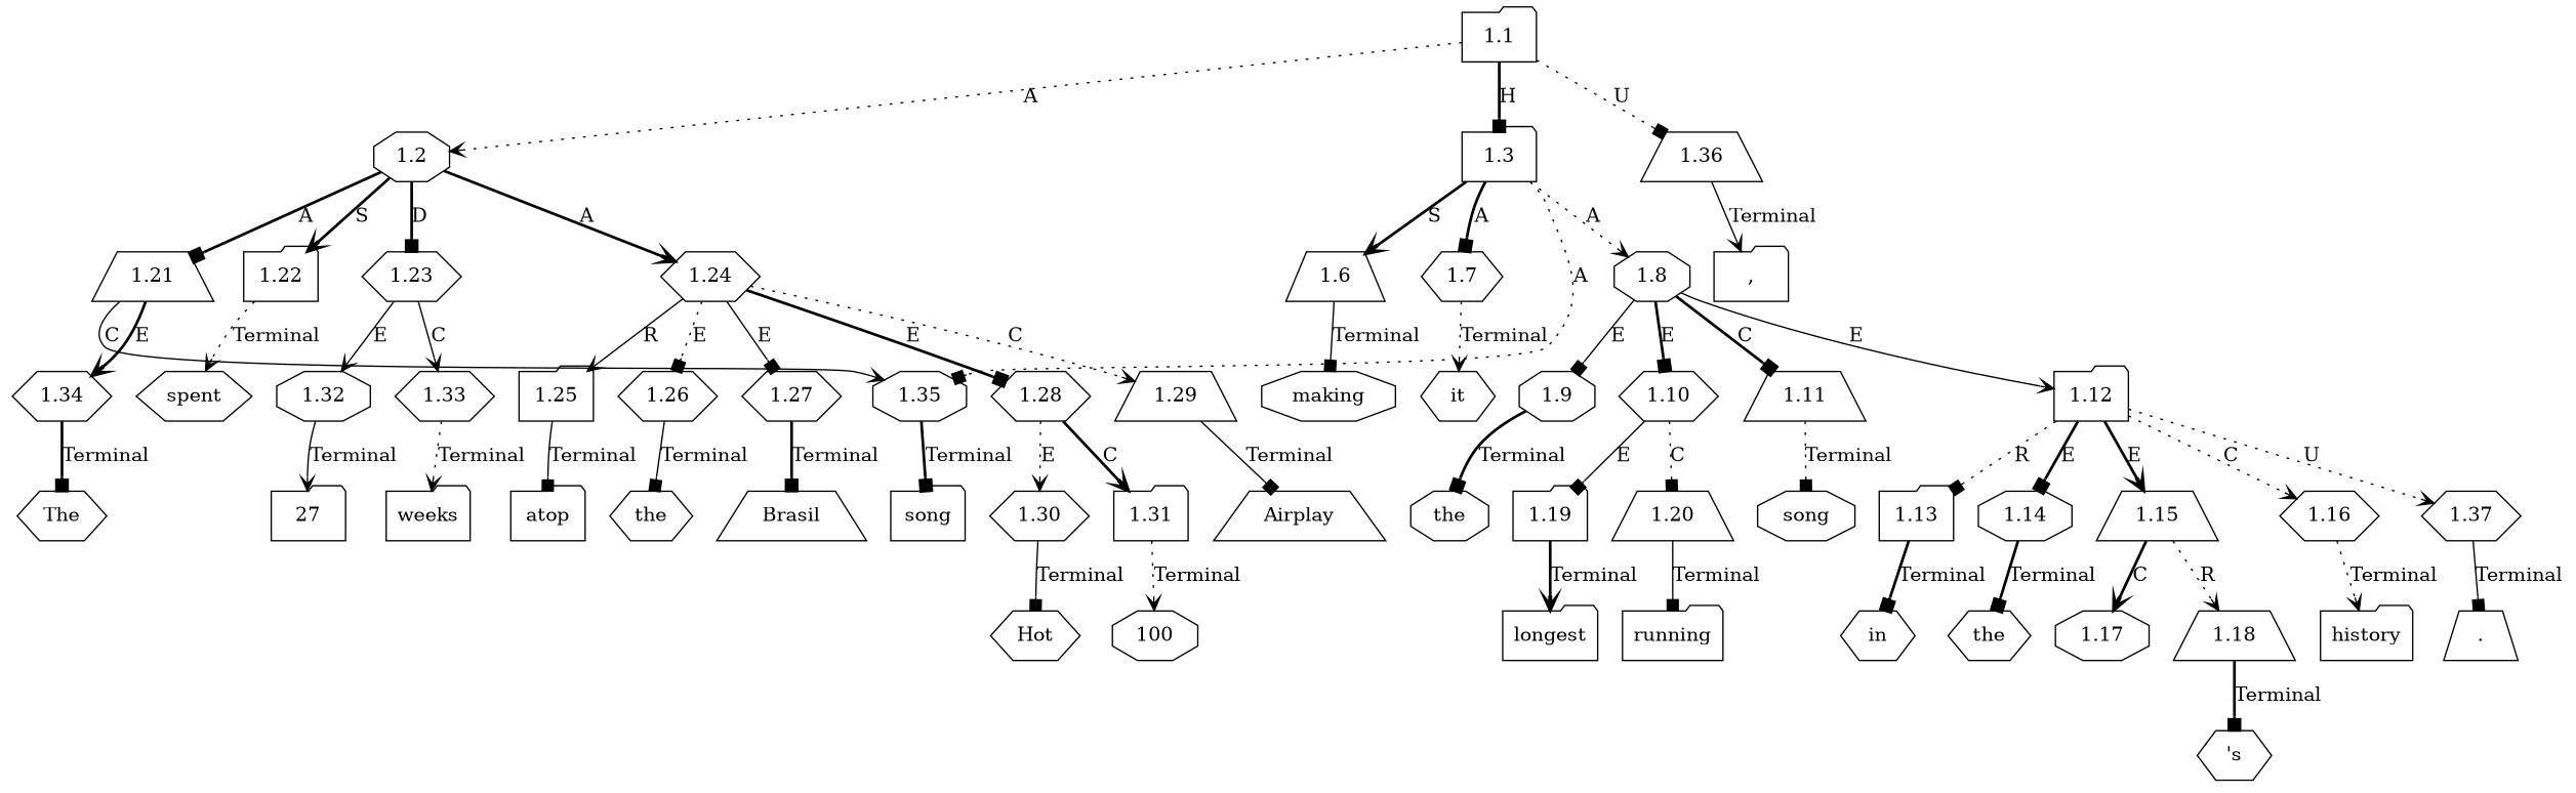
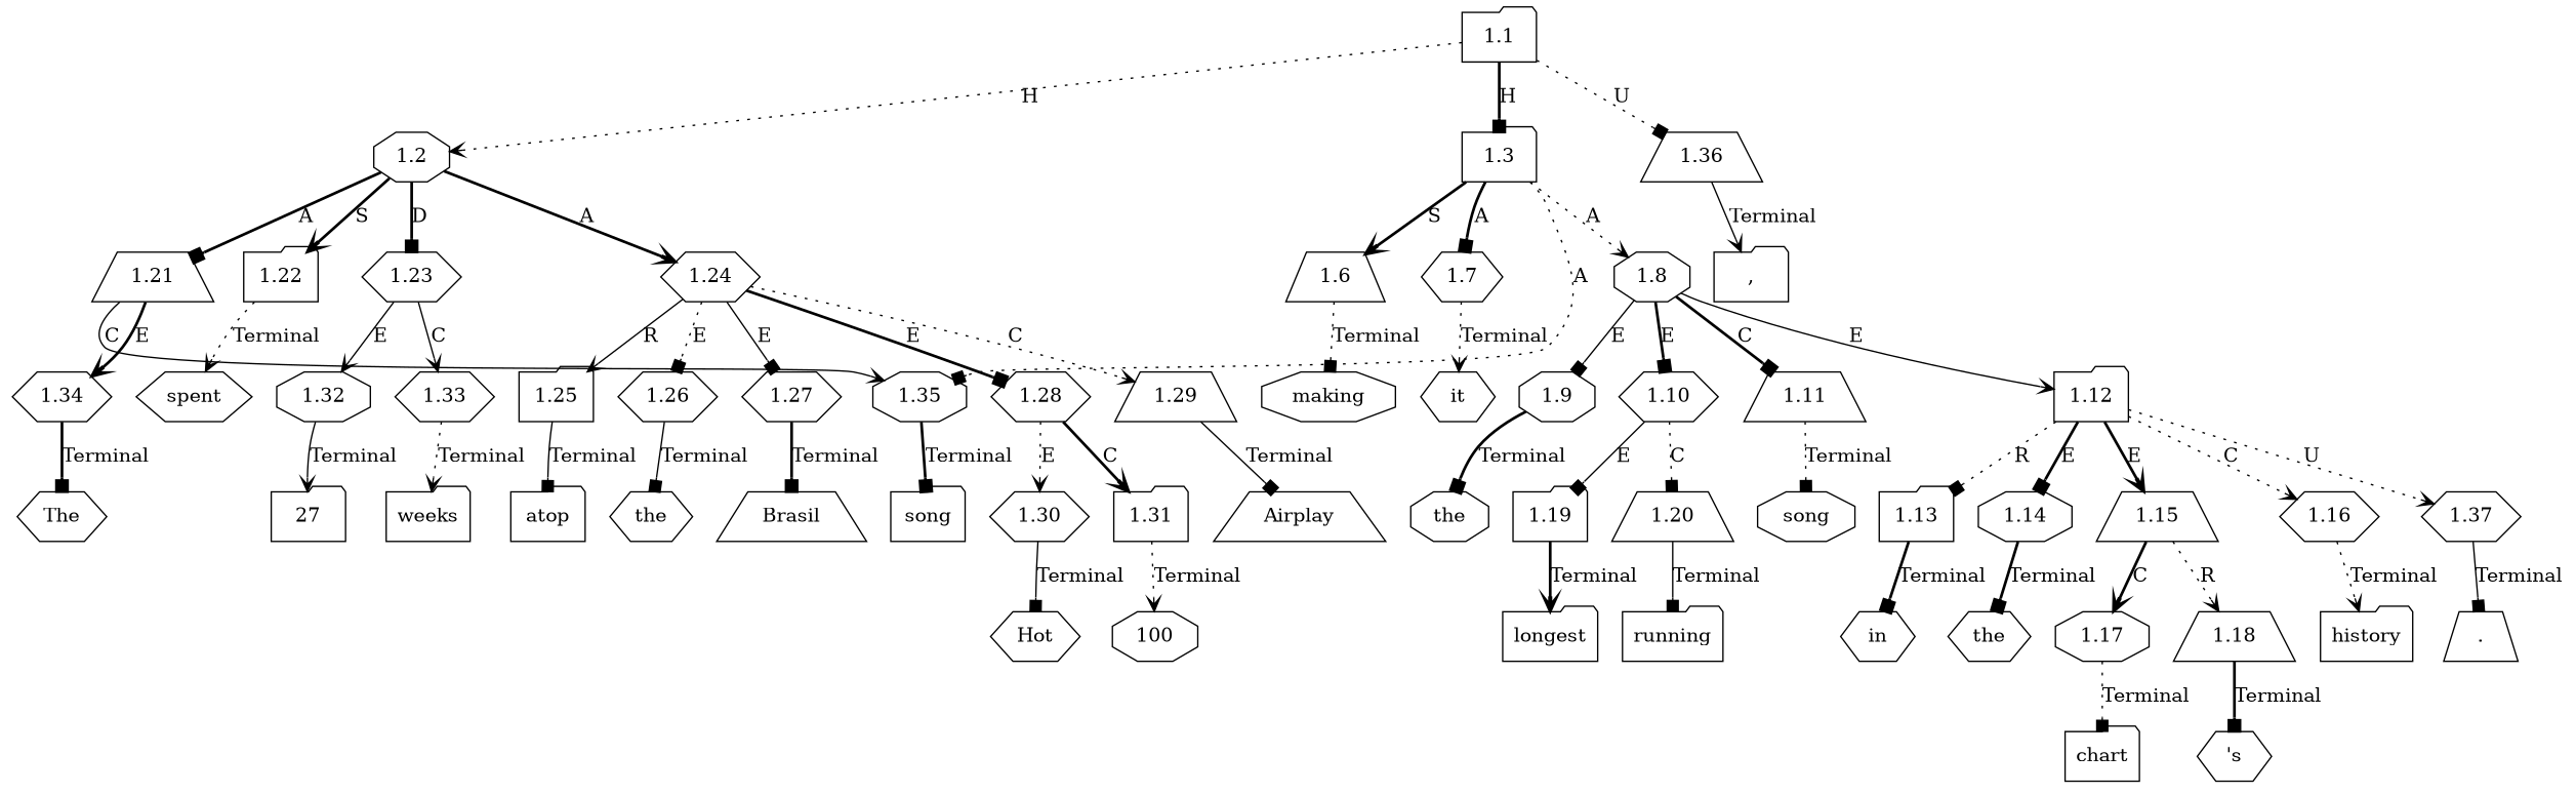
  digraph {
    node [ordering=out shape=hexagon]
    edge [arrowhead=box ordering=out style=bold]
    n1 [label=The]
    n2 [label=100 shape=octagon]
    n3 [label=Airplay shape=trapezium]
    n4 [label="," shape=folder]
    n5 [label=making shape=octagon]
    n6 [label=it]
    n7 [label=the shape=octagon]
    n8 [label=longest shape=folder]
    n9 [label=running shape=folder]
    n10 [label=song shape=octagon]
    n11 [label=in]
    n12 [label=song shape=folder]
    n13 [label=the]
+   n14 [label=chart shape=folder]
    n15 [label="'s"]
    n16 [label=history shape=folder]
    n17 [label="." shape=trapezium]
    n18 [label=spent]
    n19 [label=27 shape=folder]
    n20 [label=weeks shape=folder]
    n21 [label=atop shape=folder]
    n22 [label=the]
    n23 [label=Brasil shape=trapezium]
    n24 [label=Hot]
    n25 [label=1.1 shape=folder]
    n26 [label=1.2 shape=octagon]
    n27 [label=1.3 shape=folder]
    n28 [label=1.36 shape=trapezium]
    n29 [label=1.21 shape=trapezium]
    n30 [label=1.22 shape=folder]
    n31 [label=1.23]
    n32 [label=1.24]
    n33 [label=1.6 shape=trapezium]
    n34 [label=1.7]
    n35 [label=1.8 shape=octagon]
    n36 [label=1.35 shape=octagon]
    n37 [label=1.34]
    n38 [label=1.32 shape=octagon]
    n39 [label=1.33]
    n40 [label=1.25 shape=folder]
    n41 [label=1.26]
    n42 [label=1.27]
    n43 [label=1.28]
    n44 [label=1.29 shape=trapezium]
    n45 [label=1.9 shape=octagon]
    n46 [label=1.10]
    n47 [label=1.11 shape=trapezium]
    n48 [label=1.12 shape=folder]
    n49 [label=1.19 shape=folder]
    n50 [label=1.20 shape=trapezium]
    n51 [label=1.13 shape=folder]
    n52 [label=1.14 shape=octagon]
    n53 [label=1.15 shape=trapezium]
    n54 [label=1.16]
    n55 [label=1.37]
    n56 [label=1.17 shape=octagon]
    n57 [label=1.18 shape=trapezium]
    n58 [label=1.30]
    n59 [label=1.31 shape=folder]
-   n25 -> n26 [arrowhead=vee label=A style=dotted]
+   n25 -> n26 [arrowhead=vee label=H style=dotted]
    n25 -> n27 [label=H]
    n25 -> n28 [label=U style=dotted]
    n26 -> n29 [label=A]
    n26 -> n30 [arrowhead=vee label=S]
    n26 -> n31 [label=D]
    n26 -> n32 [arrowhead=vee label=A]
    n27 -> n33 [arrowhead=vee label=S]
    n27 -> n34 [label=A]
    n27 -> n35 [arrowhead=vee label=A style=dotted]
    n27 -> n36 [label=A style=dotted]
    n28 -> n4 [arrowhead=vee label=Terminal style=solid]
    n29 -> n36 [arrowhead=vee label=C style=solid]
    n29 -> n37 [arrowhead=vee label=E]
    n30 -> n18 [arrowhead=vee label=Terminal style=dotted]
    n31 -> n38 [arrowhead=vee label=E style=solid]
    n31 -> n39 [arrowhead=vee label=C style=solid]
    n32 -> n40 [arrowhead=vee label=R style=solid]
    n32 -> n41 [label=E style=dotted]
    n32 -> n42 [label=E style=solid]
    n32 -> n43 [label=E]
    n32 -> n44 [arrowhead=vee label=C style=dotted]
-   n33 -> n5 [label=Terminal style=solid]
+   n33 -> n5 [label=Terminal style=dotted]
    n34 -> n6 [arrowhead=vee label=Terminal style=dotted]
    n35 -> n45 [label=E style=solid]
    n35 -> n46 [label=E]
    n35 -> n47 [label=C]
    n35 -> n48 [arrowhead=vee label=E style=solid]
    n36 -> n12 [label=Terminal]
    n37 -> n1 [label=Terminal]
    n38 -> n19 [arrowhead=vee label=Terminal style=solid]
    n39 -> n20 [arrowhead=vee label=Terminal style=dotted]
    n40 -> n21 [label=Terminal style=solid]
    n41 -> n22 [label=Terminal style=solid]
    n42 -> n23 [label=Terminal]
    n43 -> n58 [arrowhead=vee label=E style=dotted]
    n43 -> n59 [arrowhead=vee label=C]
    n44 -> n3 [label=Terminal style=solid]
    n45 -> n7 [label=Terminal]
    n46 -> n49 [label=E style=solid]
    n46 -> n50 [label=C style=dotted]
    n47 -> n10 [label=Terminal style=dotted]
    n48 -> n51 [label=R style=dotted]
    n48 -> n52 [label=E]
    n48 -> n53 [arrowhead=vee label=E]
    n48 -> n54 [arrowhead=vee label=C style=dotted]
    n48 -> n55 [arrowhead=vee label=U style=dotted]
    n49 -> n8 [arrowhead=vee label=Terminal]
    n50 -> n9 [label=Terminal style=solid]
    n51 -> n11 [label=Terminal]
    n52 -> n13 [label=Terminal]
    n53 -> n56 [arrowhead=vee label=C]
    n53 -> n57 [arrowhead=vee label=R style=dotted]
    n54 -> n16 [arrowhead=vee label=Terminal style=dotted]
    n55 -> n17 [label=Terminal style=solid]
+   n56 -> n14 [label=Terminal style=dotted]
    n57 -> n15 [label=Terminal]
    n58 -> n24 [label=Terminal style=solid]
    n59 -> n2 [arrowhead=vee label=Terminal style=dotted]
  }
